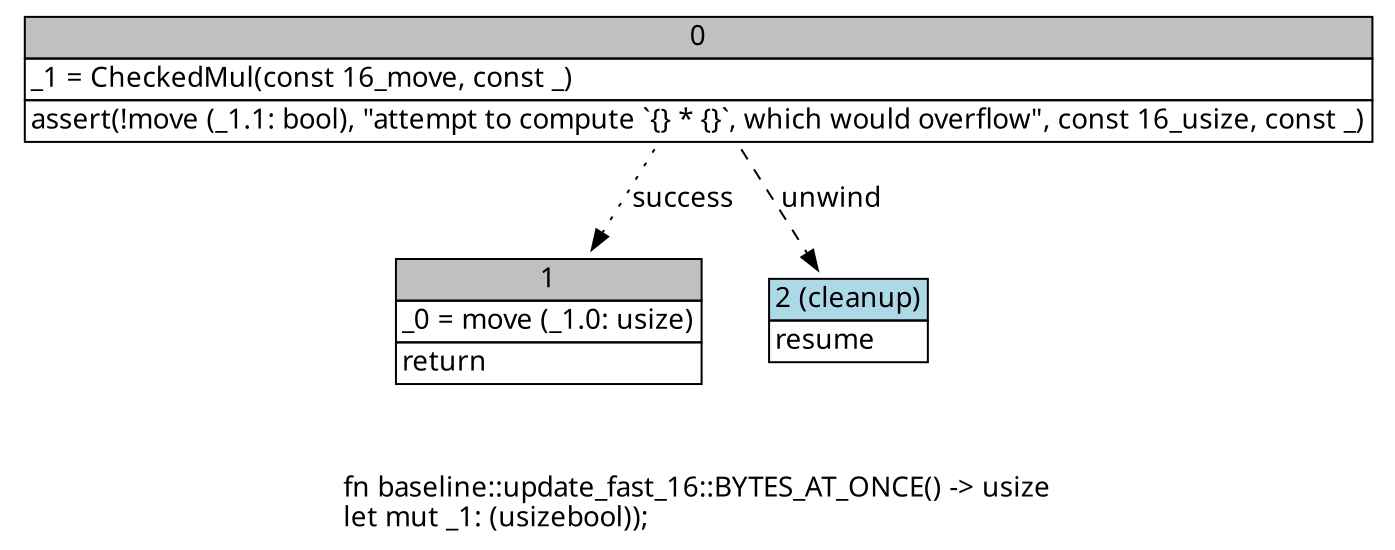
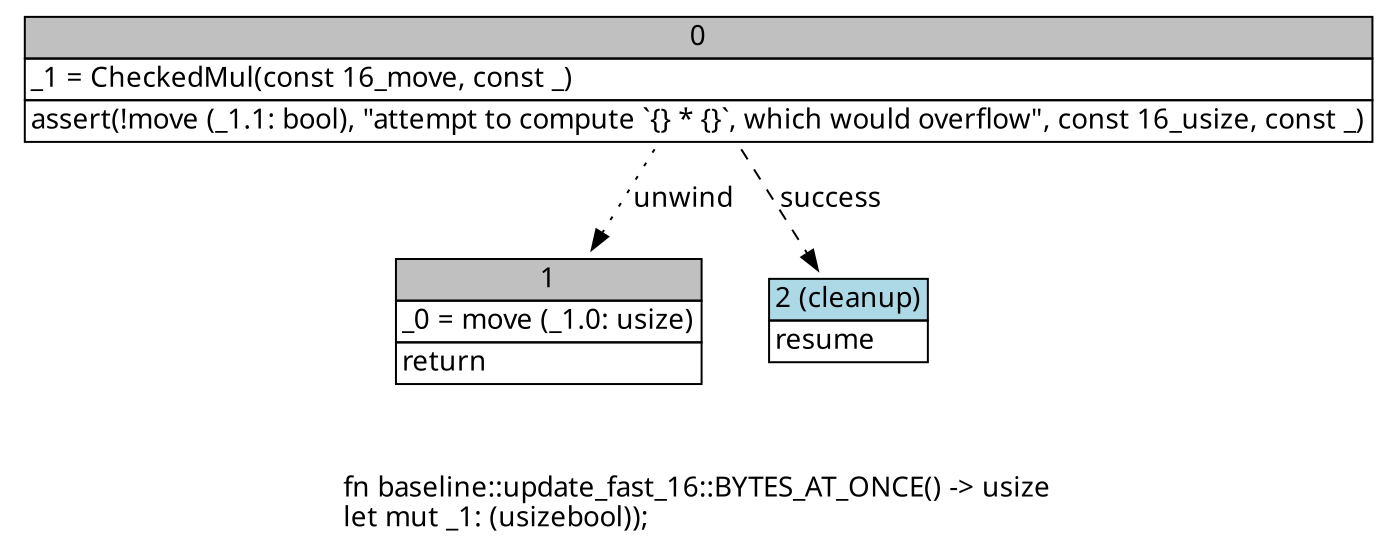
  digraph {
    fontname="Noto Sans"
    label=<fn baseline::update_fast_16::BYTES_AT_ONCE() -&gt; usize<br align="left"/>let mut _1: (usizebool));<br align="left"/>>
    node [fontname="Noto Sans" shape=none]
    edge [fontname="Noto Sans"]
    n1 [label=<<table border="0" cellborder="1" cellspacing="0"><tr><td bgcolor="gray" align="center" colspan="1">0</td></tr><tr><td align="left" balign="left">_1 = CheckedMul(const 16_move, const _)<br/></td></tr><tr><td align="left">assert(!move (_1.1: bool), &quot;attempt to compute `{} * {}`, which would overflow&quot;, const 16_usize, const _)</td></tr></table>>]
    n2 [label=<<table border="0" cellborder="1" cellspacing="0"><tr><td bgcolor="gray" align="center" colspan="1">1</td></tr><tr><td align="left" balign="left">_0 = move (_1.0: usize)<br/></td></tr><tr><td align="left">return</td></tr></table>>]
    n3 [label=<<table border="0" cellborder="1" cellspacing="0"><tr><td bgcolor="lightblue" align="center" colspan="1">2 (cleanup)</td></tr><tr><td align="left">resume</td></tr></table>>]
-   n1 -> n2 [label=success style=dotted]
-   n1 -> n3 [label=unwind style=dashed]
+   n1 -> n2 [label=unwind style=dotted]
+   n1 -> n3 [label=success style=dashed]
  }
